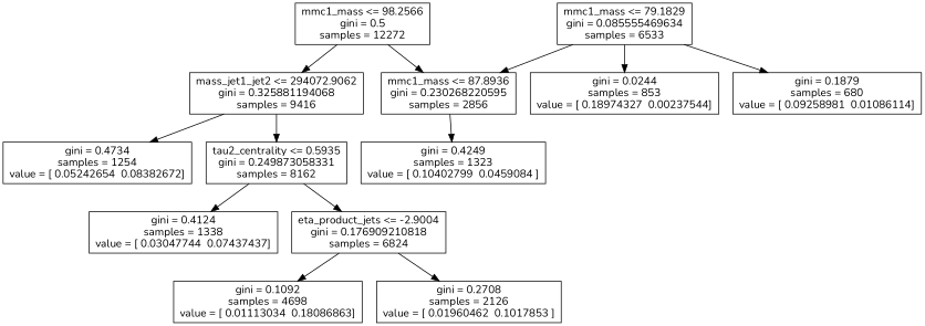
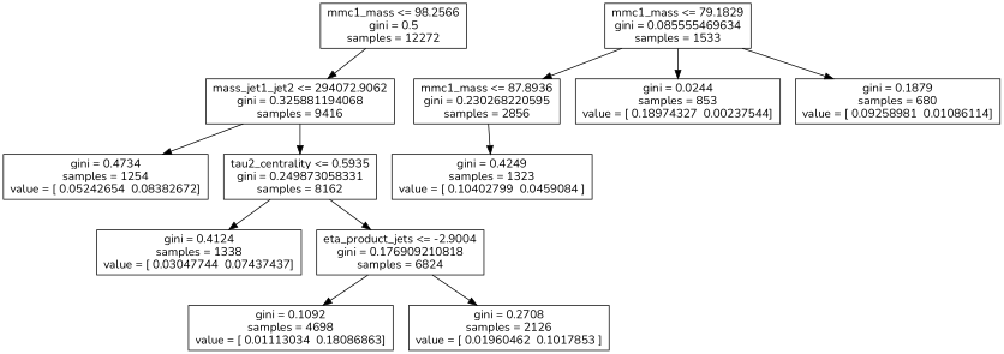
  digraph {
    fontname=Nunito
    node [fontname=Nunito shape=box]
    edge [fontname=Nunito]
    n1 [label="mmc1_mass <= 98.2566\ngini = 0.5\nsamples = 12272"]
    n2 [label="mmc1_mass <= 87.8936\ngini = 0.230268220595\nsamples = 2856"]
    n3 [label="mass_jet1_jet2 <= 294072.9062\ngini = 0.325881194068\nsamples = 9416"]
    n4 [label="gini = 0.4249\nsamples = 1323\nvalue = [ 0.10402799  0.0459084 ]"]
    n5 [label="gini = 0.4734\nsamples = 1254\nvalue = [ 0.05242654  0.08382672]"]
    n6 [label="tau2_centrality <= 0.5935\ngini = 0.249873058331\nsamples = 8162"]
-   n7 [label="mmc1_mass <= 79.1829\ngini = 0.085555469634\nsamples = 6533"]
+   n7 [label="mmc1_mass <= 79.1829\ngini = 0.085555469634\nsamples = 1533"]
    n8 [label="gini = 0.0244\nsamples = 853\nvalue = [ 0.18974327  0.00237544]"]
    n9 [label="gini = 0.1879\nsamples = 680\nvalue = [ 0.09258981  0.01086114]"]
    n10 [label="gini = 0.4124\nsamples = 1338\nvalue = [ 0.03047744  0.07437437]"]
    n11 [label="eta_product_jets <= -2.9004\ngini = 0.176909210818\nsamples = 6824"]
    n12 [label="gini = 0.1092\nsamples = 4698\nvalue = [ 0.01113034  0.18086863]"]
    n13 [label="gini = 0.2708\nsamples = 2126\nvalue = [ 0.01960462  0.1017853 ]"]
-   n1 -> n2
    n1 -> n3
    n2 -> n4
    n3 -> n5
    n3 -> n6
    n6 -> n10
    n6 -> n11
    n7 -> n2
    n7 -> n8
    n7 -> n9
    n11 -> n12
    n11 -> n13
  }
